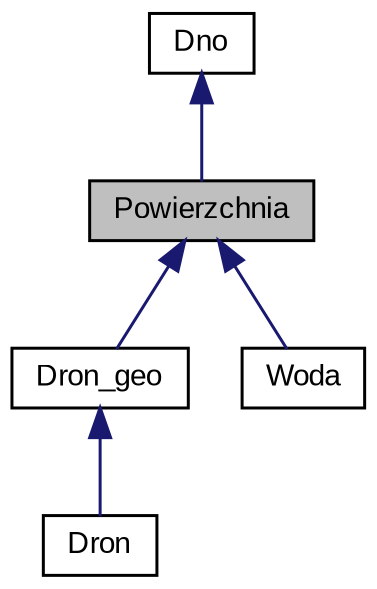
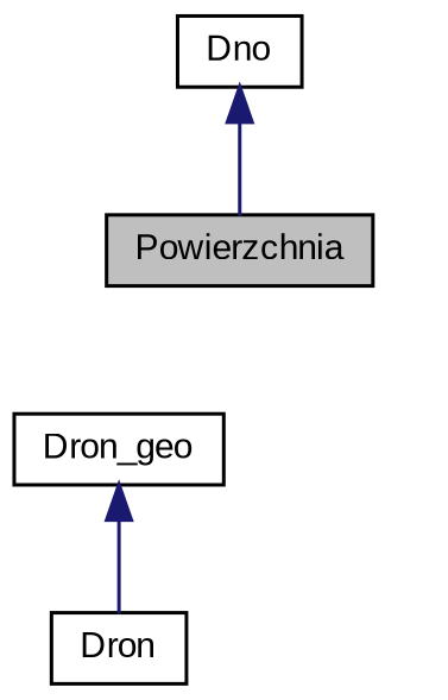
  digraph {
    fontname="Liberation Sans"
    node [color=black fillcolor=white fontname="Liberation Sans" fontsize=10 shape=record style=filled]
    edge [color=midnightblue dir=back fontname="Liberation Sans" fontsize=10 labelfontname=Helvetica labelfontsize=10 style=solid]
    n1 [fillcolor=grey75 fontcolor=black height=0.2 label=Powierzchnia width=0.4]
    n2 [height=0.2 label=Dron_geo width=0.4]
-   n3 [height=0.2 label=Woda width=0.4]
    n4 [height=0.2 label=Dno width=0.4]
    n5 [height=0.2 label=Dron width=0.4]
-   n1 -> n2
-   n1 -> n3
    n2 -> n5
    n4 -> n1
  }
